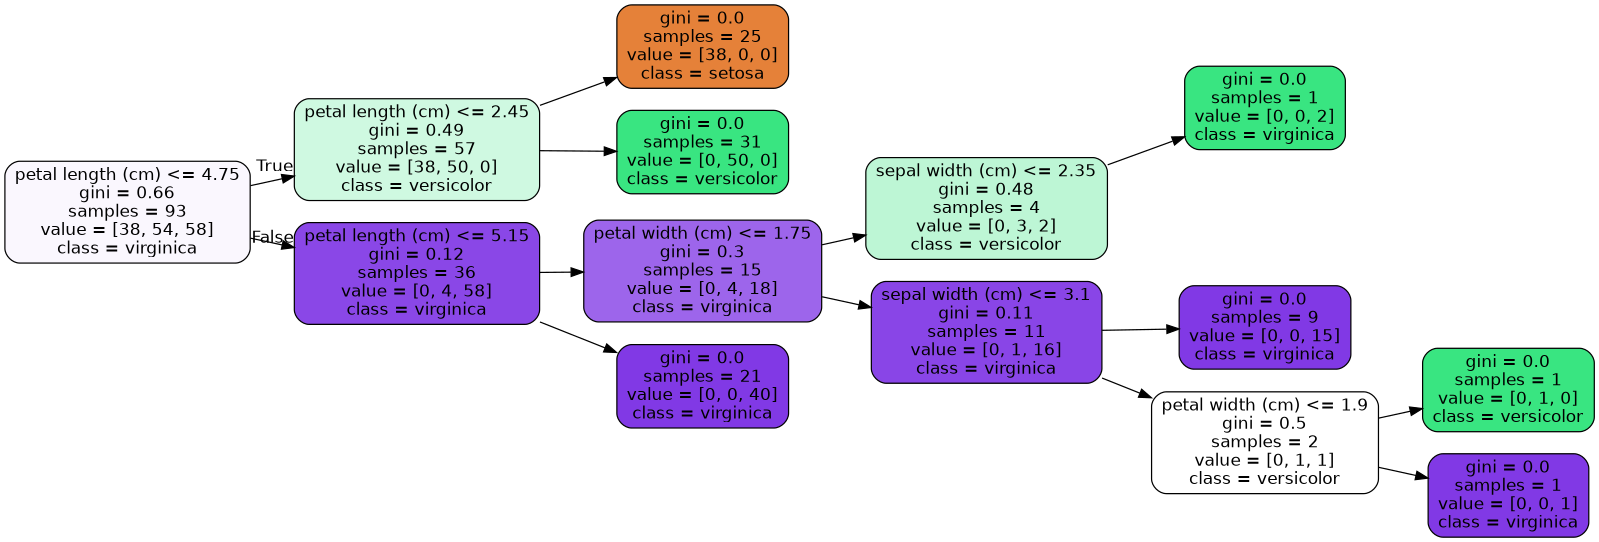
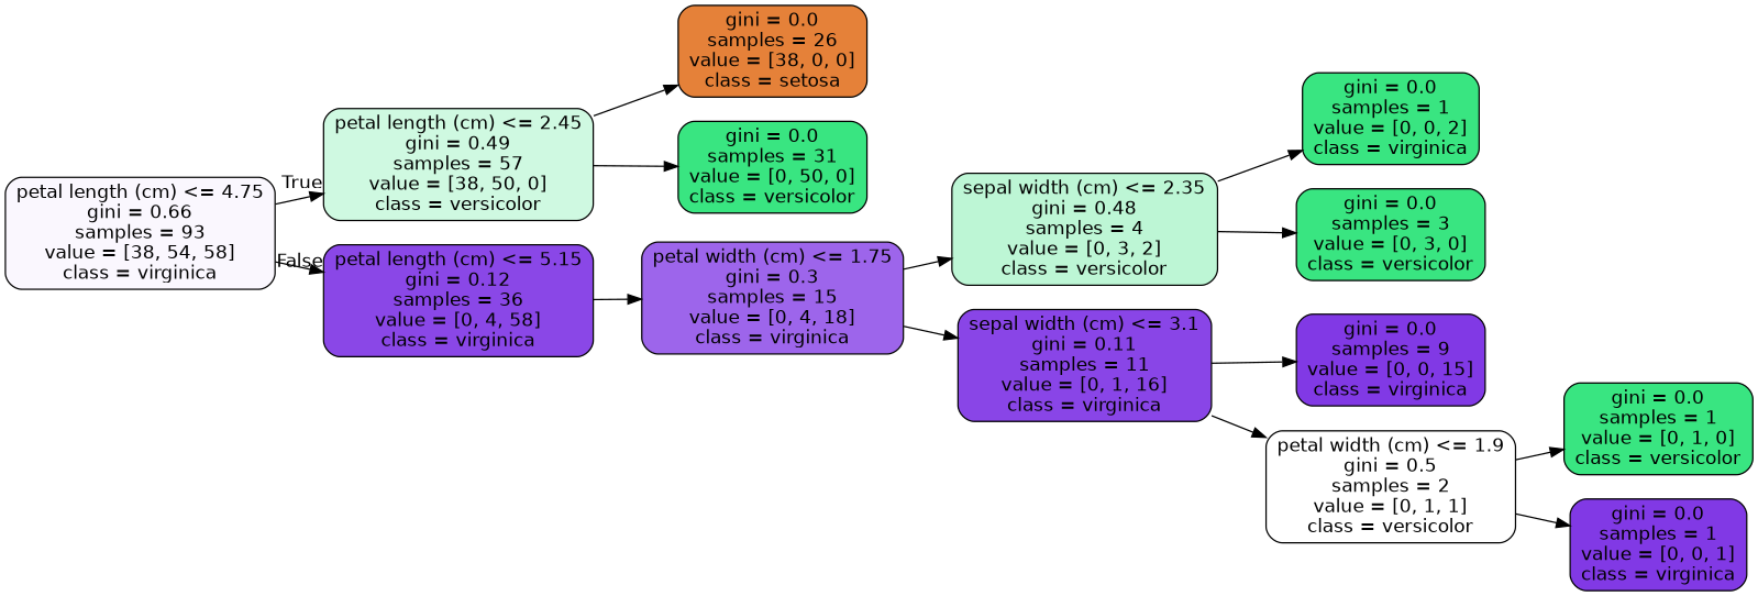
  digraph {
    rankdir=LR
    node [color=black fillcolor="#39e581" fontname=helvetica shape=box style="filled, rounded"]
    edge [fontname=helvetica]
    n1 [fillcolor="#faf7fe" label="petal length (cm) <= 4.75\ngini = 0.66\nsamples = 93\nvalue = [38, 54, 58]\nclass = virginica"]
    n2 [fillcolor="#cff9e1" label="petal length (cm) <= 2.45\ngini = 0.49\nsamples = 57\nvalue = [38, 50, 0]\nclass = versicolor"]
    n3 [fillcolor="#8a47e7" label="petal length (cm) <= 5.15\ngini = 0.12\nsamples = 36\nvalue = [0, 4, 58]\nclass = virginica"]
-   n4 [fillcolor="#e58139" label="gini = 0.0\nsamples = 25\nvalue = [38, 0, 0]\nclass = setosa"]
+   n4 [fillcolor="#e58139" label="gini = 0.0\nsamples = 26\nvalue = [38, 0, 0]\nclass = setosa"]
    n5 [label="gini = 0.0\nsamples = 31\nvalue = [0, 50, 0]\nclass = versicolor"]
    n6 [fillcolor="#9d65eb" label="petal width (cm) <= 1.75\ngini = 0.3\nsamples = 15\nvalue = [0, 4, 18]\nclass = virginica"]
-   n7 [fillcolor="#8139e5" label="gini = 0.0\nsamples = 21\nvalue = [0, 0, 40]\nclass = virginica"]
    n8 [fillcolor="#bdf6d5" label="sepal width (cm) <= 2.35\ngini = 0.48\nsamples = 4\nvalue = [0, 3, 2]\nclass = versicolor"]
    n9 [fillcolor="#8945e7" label="sepal width (cm) <= 3.1\ngini = 0.11\nsamples = 11\nvalue = [0, 1, 16]\nclass = virginica"]
    n10 [label="gini = 0.0\nsamples = 1\nvalue = [0, 0, 2]\nclass = virginica"]
+   n11 [label="gini = 0.0\nsamples = 3\nvalue = [0, 3, 0]\nclass = versicolor"]
    n12 [fillcolor="#8139e5" label="gini = 0.0\nsamples = 9\nvalue = [0, 0, 15]\nclass = virginica"]
    n13 [fillcolor="#ffffff" label="petal width (cm) <= 1.9\ngini = 0.5\nsamples = 2\nvalue = [0, 1, 1]\nclass = versicolor"]
    n14 [label="gini = 0.0\nsamples = 1\nvalue = [0, 1, 0]\nclass = versicolor"]
    n15 [fillcolor="#8139e5" label="gini = 0.0\nsamples = 1\nvalue = [0, 0, 1]\nclass = virginica"]
    n1 -> n2 [headlabel=True labelangle=45 labeldistance=2.5]
    n1 -> n3 [headlabel=False labelangle=-45 labeldistance=2.5]
    n2 -> n4
    n2 -> n5
    n3 -> n6
-   n3 -> n7
    n6 -> n8
    n6 -> n9
    n8 -> n10
+   n8 -> n11
    n9 -> n12
    n9 -> n13
    n13 -> n14
    n13 -> n15
  }
